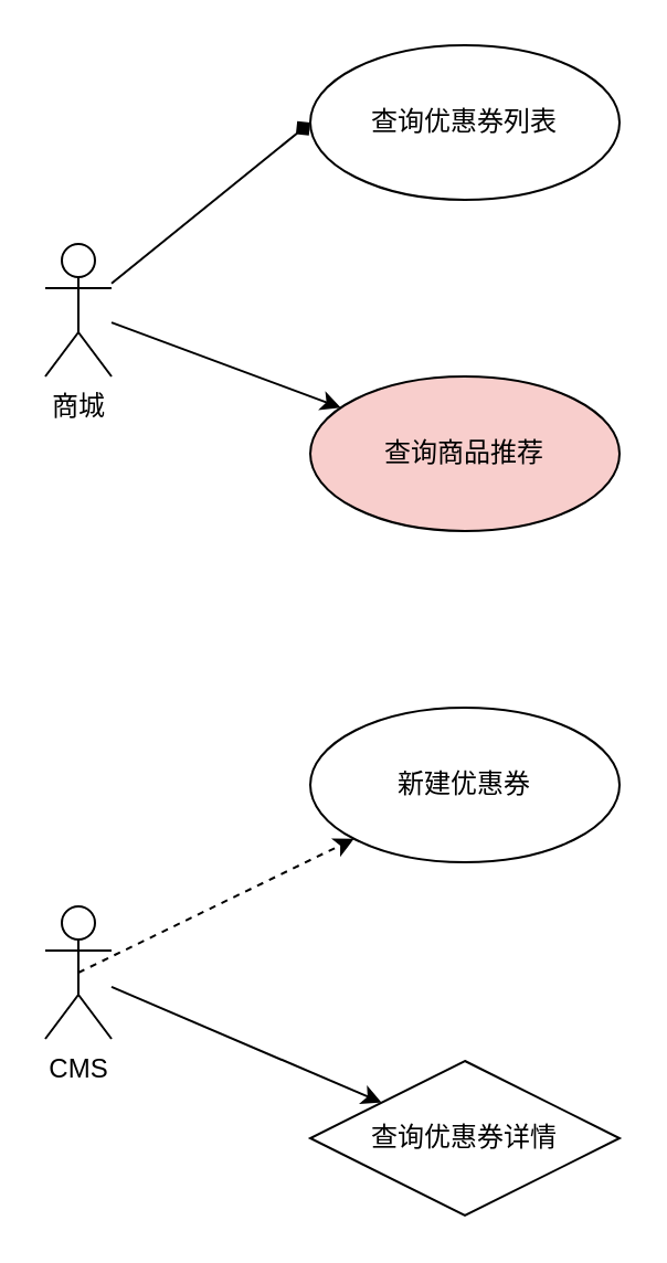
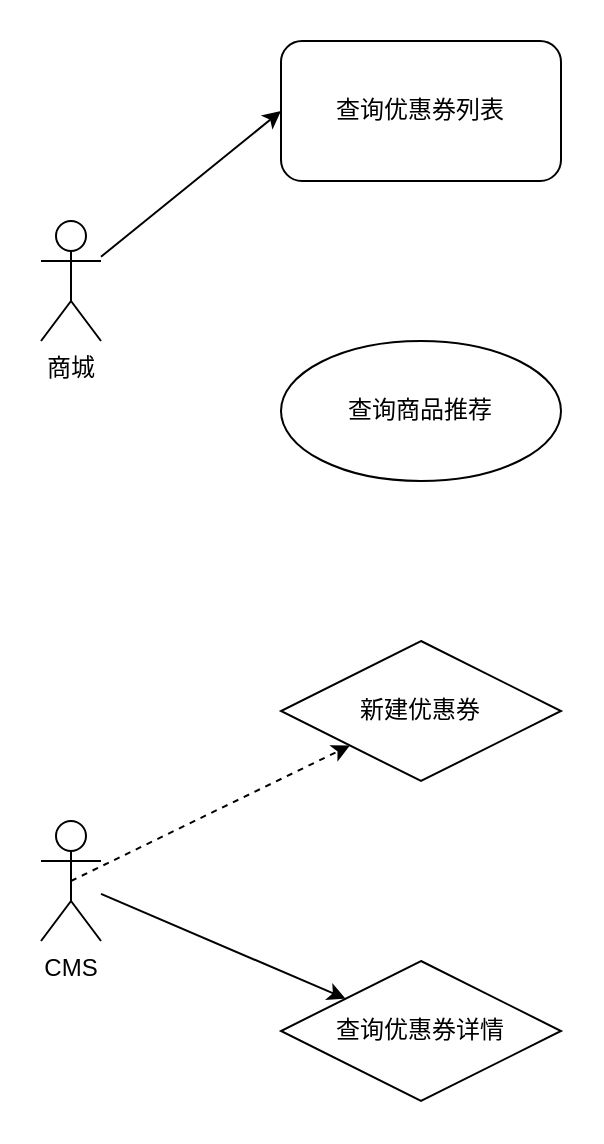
  <mxCell id="0" />
  <mxCell id="1" parent="0" />
- <mxCell id="2" style="rounded=0;orthogonalLoop=1;jettySize=auto;html=1;entryX=0;entryY=0.5;entryDx=0;entryDy=0;endArrow=diamond;" edge="1" parent="1" source="4" target="5"><mxGeometry relative="1" as="geometry" /></mxCell>
- <mxCell id="3" style="rounded=0;orthogonalLoop=1;jettySize=auto;html=1;" edge="1" parent="1" source="4" target="6"><mxGeometry relative="1" as="geometry" /></mxCell>
+ <mxCell id="2" style="rounded=0;orthogonalLoop=1;jettySize=auto;html=1;entryX=0;entryY=0.5;entryDx=0;entryDy=0;" edge="1" parent="1" source="4" target="5"><mxGeometry relative="1" as="geometry" /></mxCell>
  <mxCell id="4" value="商城" style="shape=umlActor;verticalLabelPosition=bottom;verticalAlign=top;html=1;" vertex="1" parent="1"><mxGeometry x="20" y="110" width="30" height="60" as="geometry" /></mxCell>
- <mxCell id="5" value="查询优惠券列表" style="ellipse;whiteSpace=wrap;html=1;" vertex="1" parent="1"><mxGeometry x="140" y="20" width="140" height="70" as="geometry" /></mxCell>
- <mxCell id="6" value="查询商品推荐" style="ellipse;whiteSpace=wrap;html=1;fillColor=#f8cecc;" vertex="1" parent="1"><mxGeometry x="140" y="170" width="140" height="70" as="geometry" /></mxCell>
+ <mxCell id="5" value="查询优惠券列表" style="whiteSpace=wrap;html=1;rounded=1;" vertex="1" parent="1"><mxGeometry x="140" y="20" width="140" height="70" as="geometry" /></mxCell>
+ <mxCell id="6" value="查询商品推荐" style="ellipse;whiteSpace=wrap;html=1;" vertex="1" parent="1"><mxGeometry x="140" y="170" width="140" height="70" as="geometry" /></mxCell>
  <mxCell id="7" style="rounded=0;orthogonalLoop=1;jettySize=auto;html=1;exitX=0.5;exitY=0.5;exitDx=0;exitDy=0;exitPerimeter=0;dashed=1;" edge="1" parent="1" source="9" target="10"><mxGeometry relative="1" as="geometry" /></mxCell>
  <mxCell id="8" style="rounded=0;orthogonalLoop=1;jettySize=auto;html=1;" edge="1" parent="1" source="9" target="11"><mxGeometry relative="1" as="geometry" /></mxCell>
  <mxCell id="9" value="CMS" style="shape=umlActor;verticalLabelPosition=bottom;verticalAlign=top;html=1;" vertex="1" parent="1"><mxGeometry x="20" y="410" width="30" height="60" as="geometry" /></mxCell>
- <mxCell id="10" value="新建优惠券" style="ellipse;whiteSpace=wrap;html=1;" vertex="1" parent="1"><mxGeometry x="140" y="320" width="140" height="70" as="geometry" /></mxCell>
+ <mxCell id="10" value="新建优惠券" style="rhombus;whiteSpace=wrap;html=1;" vertex="1" parent="1"><mxGeometry x="140" y="320" width="140" height="70" as="geometry" /></mxCell>
  <mxCell id="11" value="查询优惠券详情" style="rhombus;whiteSpace=wrap;html=1;" vertex="1" parent="1"><mxGeometry x="140" y="480" width="140" height="70" as="geometry" /></mxCell>
